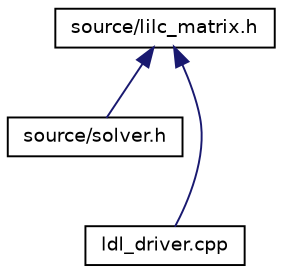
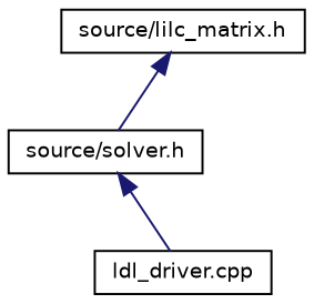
  digraph {
    node [color=black fillcolor=white fontname=Helvetica fontsize=10 shape=record style=filled]
    edge [color=midnightblue dir=back fontname=Helvetica fontsize=10 labelfontname=Helvetica labelfontsize=10 style=solid]
    n1 [height=0.2 label="source/lilc_matrix.h" width=0.4]
    n2 [height=0.2 label="source/solver.h" width=0.4]
    n3 [height=0.2 label="ldl_driver.cpp" width=0.4]
    n1 -> n2
-   n1 -> n3
+   n2 -> n3
  }
